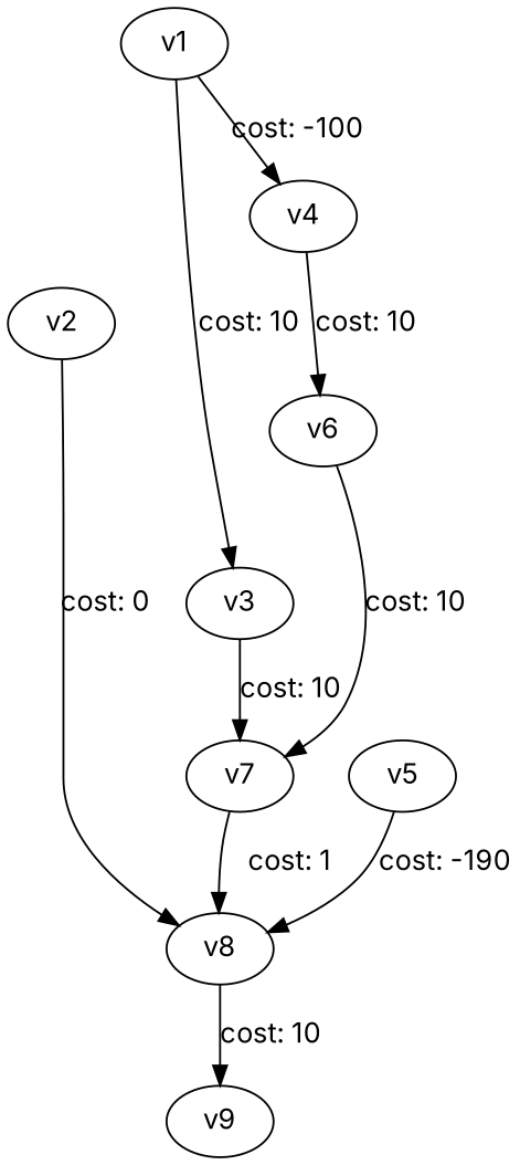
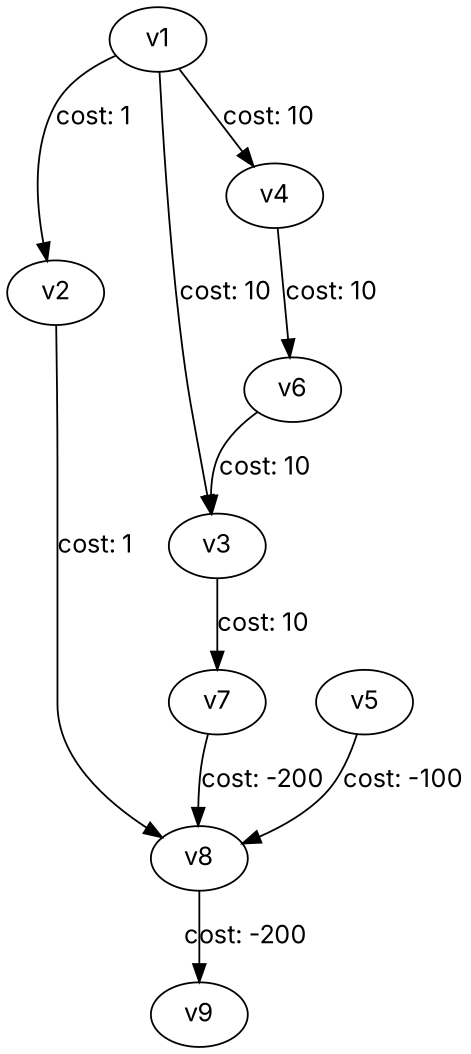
  digraph {
    fontname=Inter
    node [fontname=Inter]
    edge [fontname=Inter]
    n1 [label=v6]
    n2 [label=v7]
    n3 [label=v8]
    n4 [label=v9]
    n5 [label=v1]
    n6 [label=v2]
    n7 [label=v3]
    n8 [label=v4]
    n9 [label=v5]
-   n1 -> n2 [label="cost: 10"]
-   n2 -> n3 [label="cost: 1"]
-   n3 -> n4 [label="cost: 10"]
+   n1 -> n7 [label="cost: 10"]
+   n2 -> n3 [label="cost: -200"]
+   n3 -> n4 [label="cost: -200"]
+   n5 -> n6 [label="cost: 1"]
    n5 -> n7 [label="cost: 10"]
-   n5 -> n8 [label="cost: -100"]
-   n6 -> n3 [label="cost: 0"]
+   n5 -> n8 [label="cost: 10"]
+   n6 -> n3 [label="cost: 1"]
    n7 -> n2 [label="cost: 10"]
    n8 -> n1 [label="cost: 10"]
-   n9 -> n3 [label="cost: -190"]
+   n9 -> n3 [label="cost: -100"]
  }
